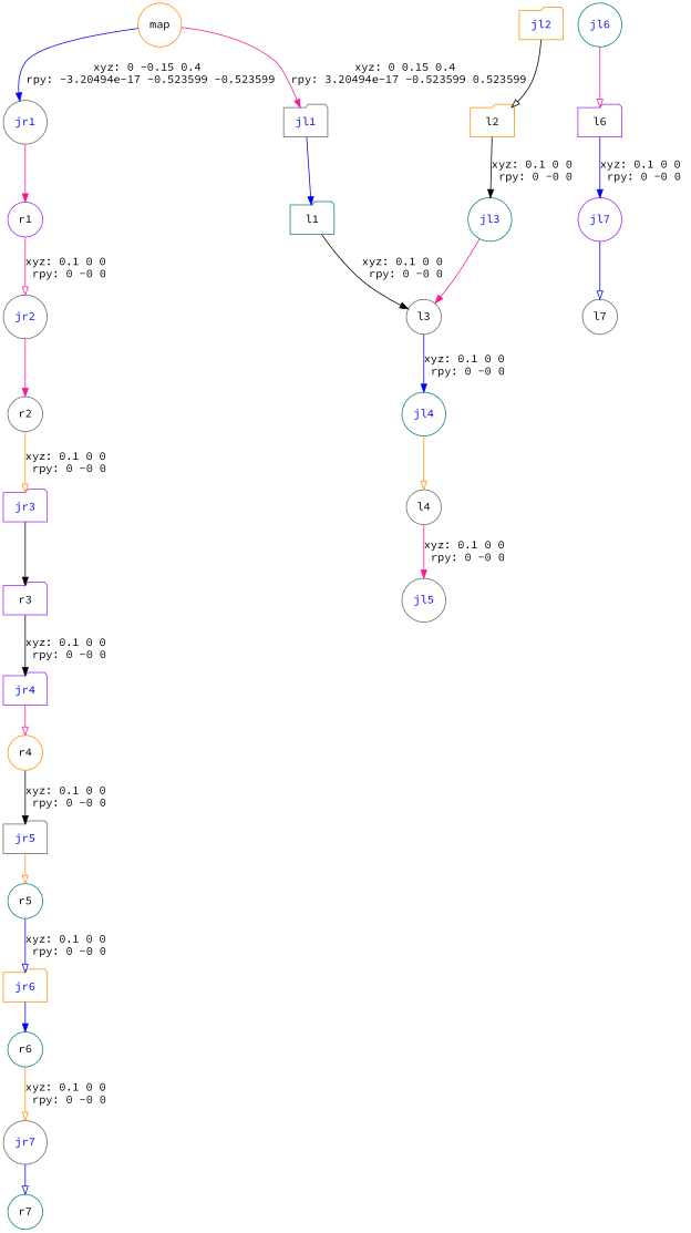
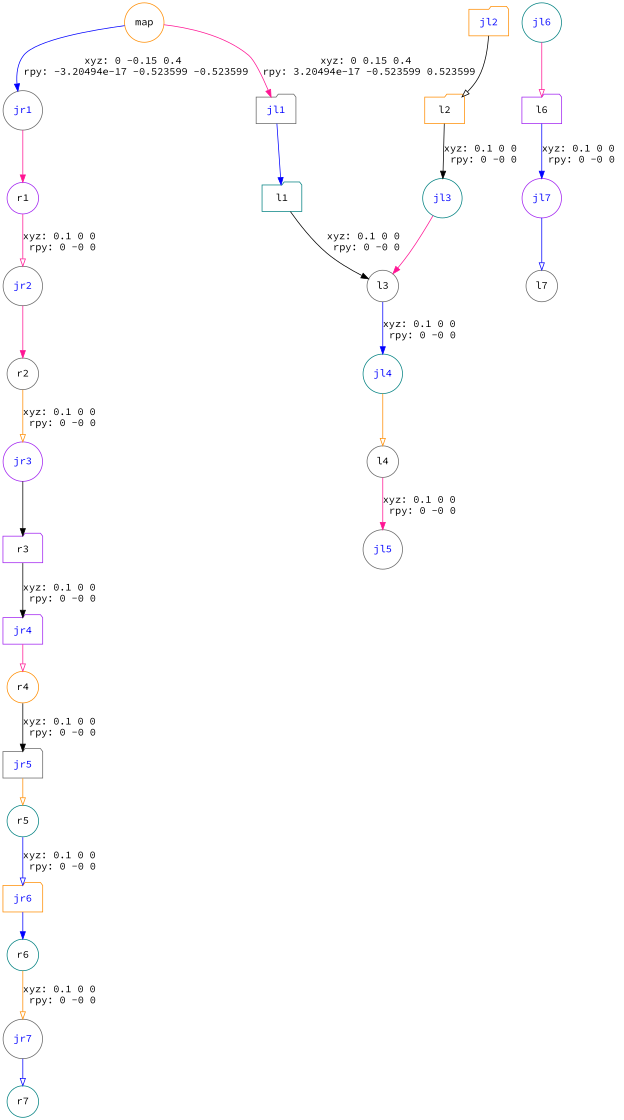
  digraph {
    fontname="Source Code Pro"
    node [color=gray40 fontname="Source Code Pro" shape=circle]
    edge [arrowhead=normal color=deeppink fontname="Source Code Pro"]
    n1 [color=darkorange label=map]
    jl1 [fontcolor=blue shape=folder]
    jr1 [fontcolor=blue]
    n4 [color=teal label=l1 shape=folder]
    n5 [color=purple label=r1]
    n6 [label=l3]
    jl2 [color=darkorange fontcolor=blue shape=folder]
    n8 [color=darkorange label=l2 shape=folder]
    jl3 [color=teal fontcolor=blue]
    jl4 [color=teal fontcolor=blue]
    n11 [label=l4]
    jl5 [fontcolor=blue]
    jl6 [color=teal fontcolor=blue]
    n14 [color=purple label=l6 shape=folder]
    jl7 [color=purple fontcolor=blue]
    n16 [label=l7]
    jr2 [fontcolor=blue]
    n18 [label=r2]
-   jr3 [color=purple fontcolor=blue shape=folder]
+   jr3 [color=purple fontcolor=blue]
    n20 [color=purple label=r3 shape=folder]
    jr4 [color=purple fontcolor=blue shape=folder]
    n22 [color=darkorange label=r4]
    jr5 [fontcolor=blue shape=folder]
    n24 [color=teal label=r5]
    jr6 [color=darkorange fontcolor=blue shape=folder]
    n26 [color=teal label=r6]
    jr7 [fontcolor=blue]
    n28 [color=teal label=r7]
    n1 -> jl1 [label="xyz: 0 0.15 0.4 \nrpy: 3.20494e-17 -0.523599 0.523599"]
    n1 -> jr1 [color=blue label="xyz: 0 -0.15 0.4 \nrpy: -3.20494e-17 -0.523599 -0.523599"]
    jl1 -> n4 [color=blue]
    jr1 -> n5
    n4 -> n6 [color=black label="xyz: 0.1 0 0 \nrpy: 0 -0 0"]
    n5 -> jr2 [arrowhead=onormal label="xyz: 0.1 0 0 \nrpy: 0 -0 0"]
    n6 -> jl4 [color=blue label="xyz: 0.1 0 0 \nrpy: 0 -0 0"]
    jl2 -> n8 [arrowhead=onormal color=black]
    n8 -> jl3 [color=black label="xyz: 0.1 0 0 \nrpy: 0 -0 0"]
    jl3 -> n6
    jl4 -> n11 [arrowhead=onormal color=darkorange]
    n11 -> jl5 [label="xyz: 0.1 0 0 \nrpy: 0 -0 0"]
    jl6 -> n14 [arrowhead=onormal]
    n14 -> jl7 [color=blue label="xyz: 0.1 0 0 \nrpy: 0 -0 0"]
    jl7 -> n16 [arrowhead=onormal color=blue]
    jr2 -> n18
    n18 -> jr3 [arrowhead=onormal color=darkorange label="xyz: 0.1 0 0 \nrpy: 0 -0 0"]
    jr3 -> n20 [color=black]
    n20 -> jr4 [color=black label="xyz: 0.1 0 0 \nrpy: 0 -0 0"]
    jr4 -> n22 [arrowhead=onormal]
    n22 -> jr5 [color=black label="xyz: 0.1 0 0 \nrpy: 0 -0 0"]
    jr5 -> n24 [arrowhead=onormal color=darkorange]
    n24 -> jr6 [arrowhead=onormal color=blue label="xyz: 0.1 0 0 \nrpy: 0 -0 0"]
    jr6 -> n26 [color=blue]
    n26 -> jr7 [arrowhead=onormal color=darkorange label="xyz: 0.1 0 0 \nrpy: 0 -0 0"]
    jr7 -> n28 [arrowhead=onormal color=blue]
  }
